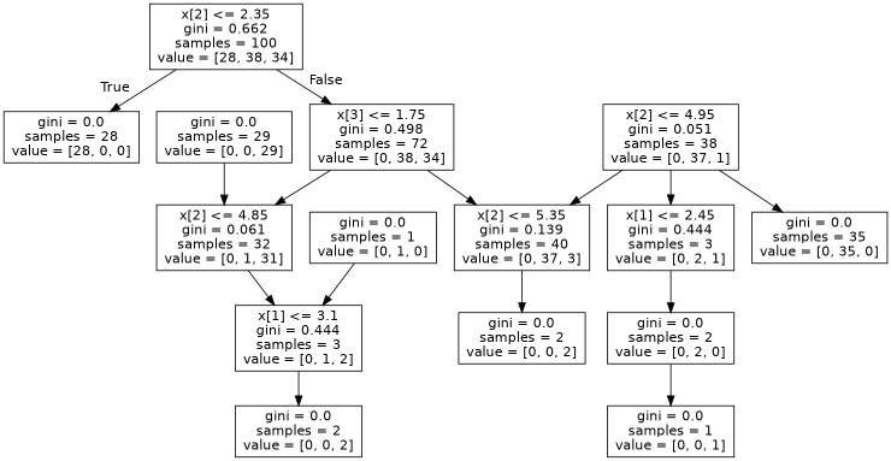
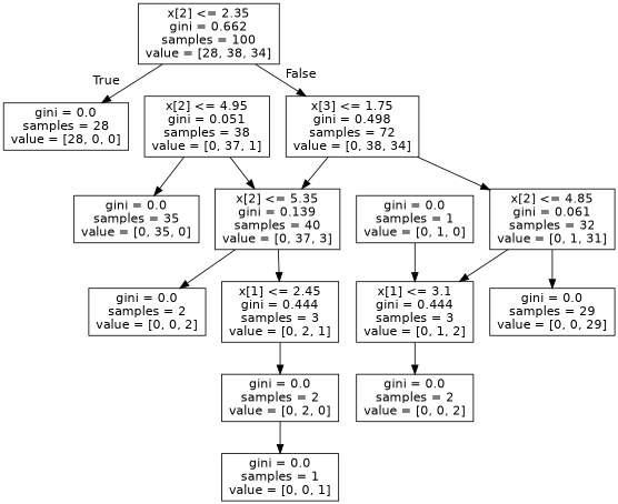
  digraph {
    node [fontname=helvetica shape=box]
    edge [fontname=helvetica]
    n1 [label="x[2] <= 2.35\ngini = 0.662\nsamples = 100\nvalue = [28, 38, 34]"]
    n2 [label="gini = 0.0\nsamples = 28\nvalue = [28, 0, 0]"]
    n3 [label="x[3] <= 1.75\ngini = 0.498\nsamples = 72\nvalue = [0, 38, 34]"]
    n4 [label="x[2] <= 5.35\ngini = 0.139\nsamples = 40\nvalue = [0, 37, 3]"]
    n5 [label="x[2] <= 4.85\ngini = 0.061\nsamples = 32\nvalue = [0, 1, 31]"]
    n6 [label="gini = 0.0\nsamples = 2\nvalue = [0, 0, 2]"]
    n7 [label="x[1] <= 3.1\ngini = 0.444\nsamples = 3\nvalue = [0, 1, 2]"]
    n8 [label="gini = 0.0\nsamples = 29\nvalue = [0, 0, 29]"]
    n9 [label="x[2] <= 4.95\ngini = 0.051\nsamples = 38\nvalue = [0, 37, 1]"]
    n10 [label="gini = 0.0\nsamples = 35\nvalue = [0, 35, 0]"]
    n11 [label="x[1] <= 2.45\ngini = 0.444\nsamples = 3\nvalue = [0, 2, 1]"]
    n12 [label="gini = 0.0\nsamples = 2\nvalue = [0, 2, 0]"]
    n13 [label="gini = 0.0\nsamples = 1\nvalue = [0, 0, 1]"]
    n14 [label="gini = 0.0\nsamples = 2\nvalue = [0, 0, 2]"]
    n15 [label="gini = 0.0\nsamples = 1\nvalue = [0, 1, 0]"]
    n1 -> n2 [headlabel=True labelangle=45 labeldistance=2.5]
    n1 -> n3 [headlabel=False labelangle=-45 labeldistance=2.5]
    n3 -> n4
    n3 -> n5
    n4 -> n6
    n5 -> n7
-   n8 -> n5
+   n5 -> n8
    n7 -> n14
    n9 -> n4
    n9 -> n10
-   n9 -> n11
+   n4 -> n11
    n11 -> n12
    n12 -> n13
    n15 -> n7
  }
